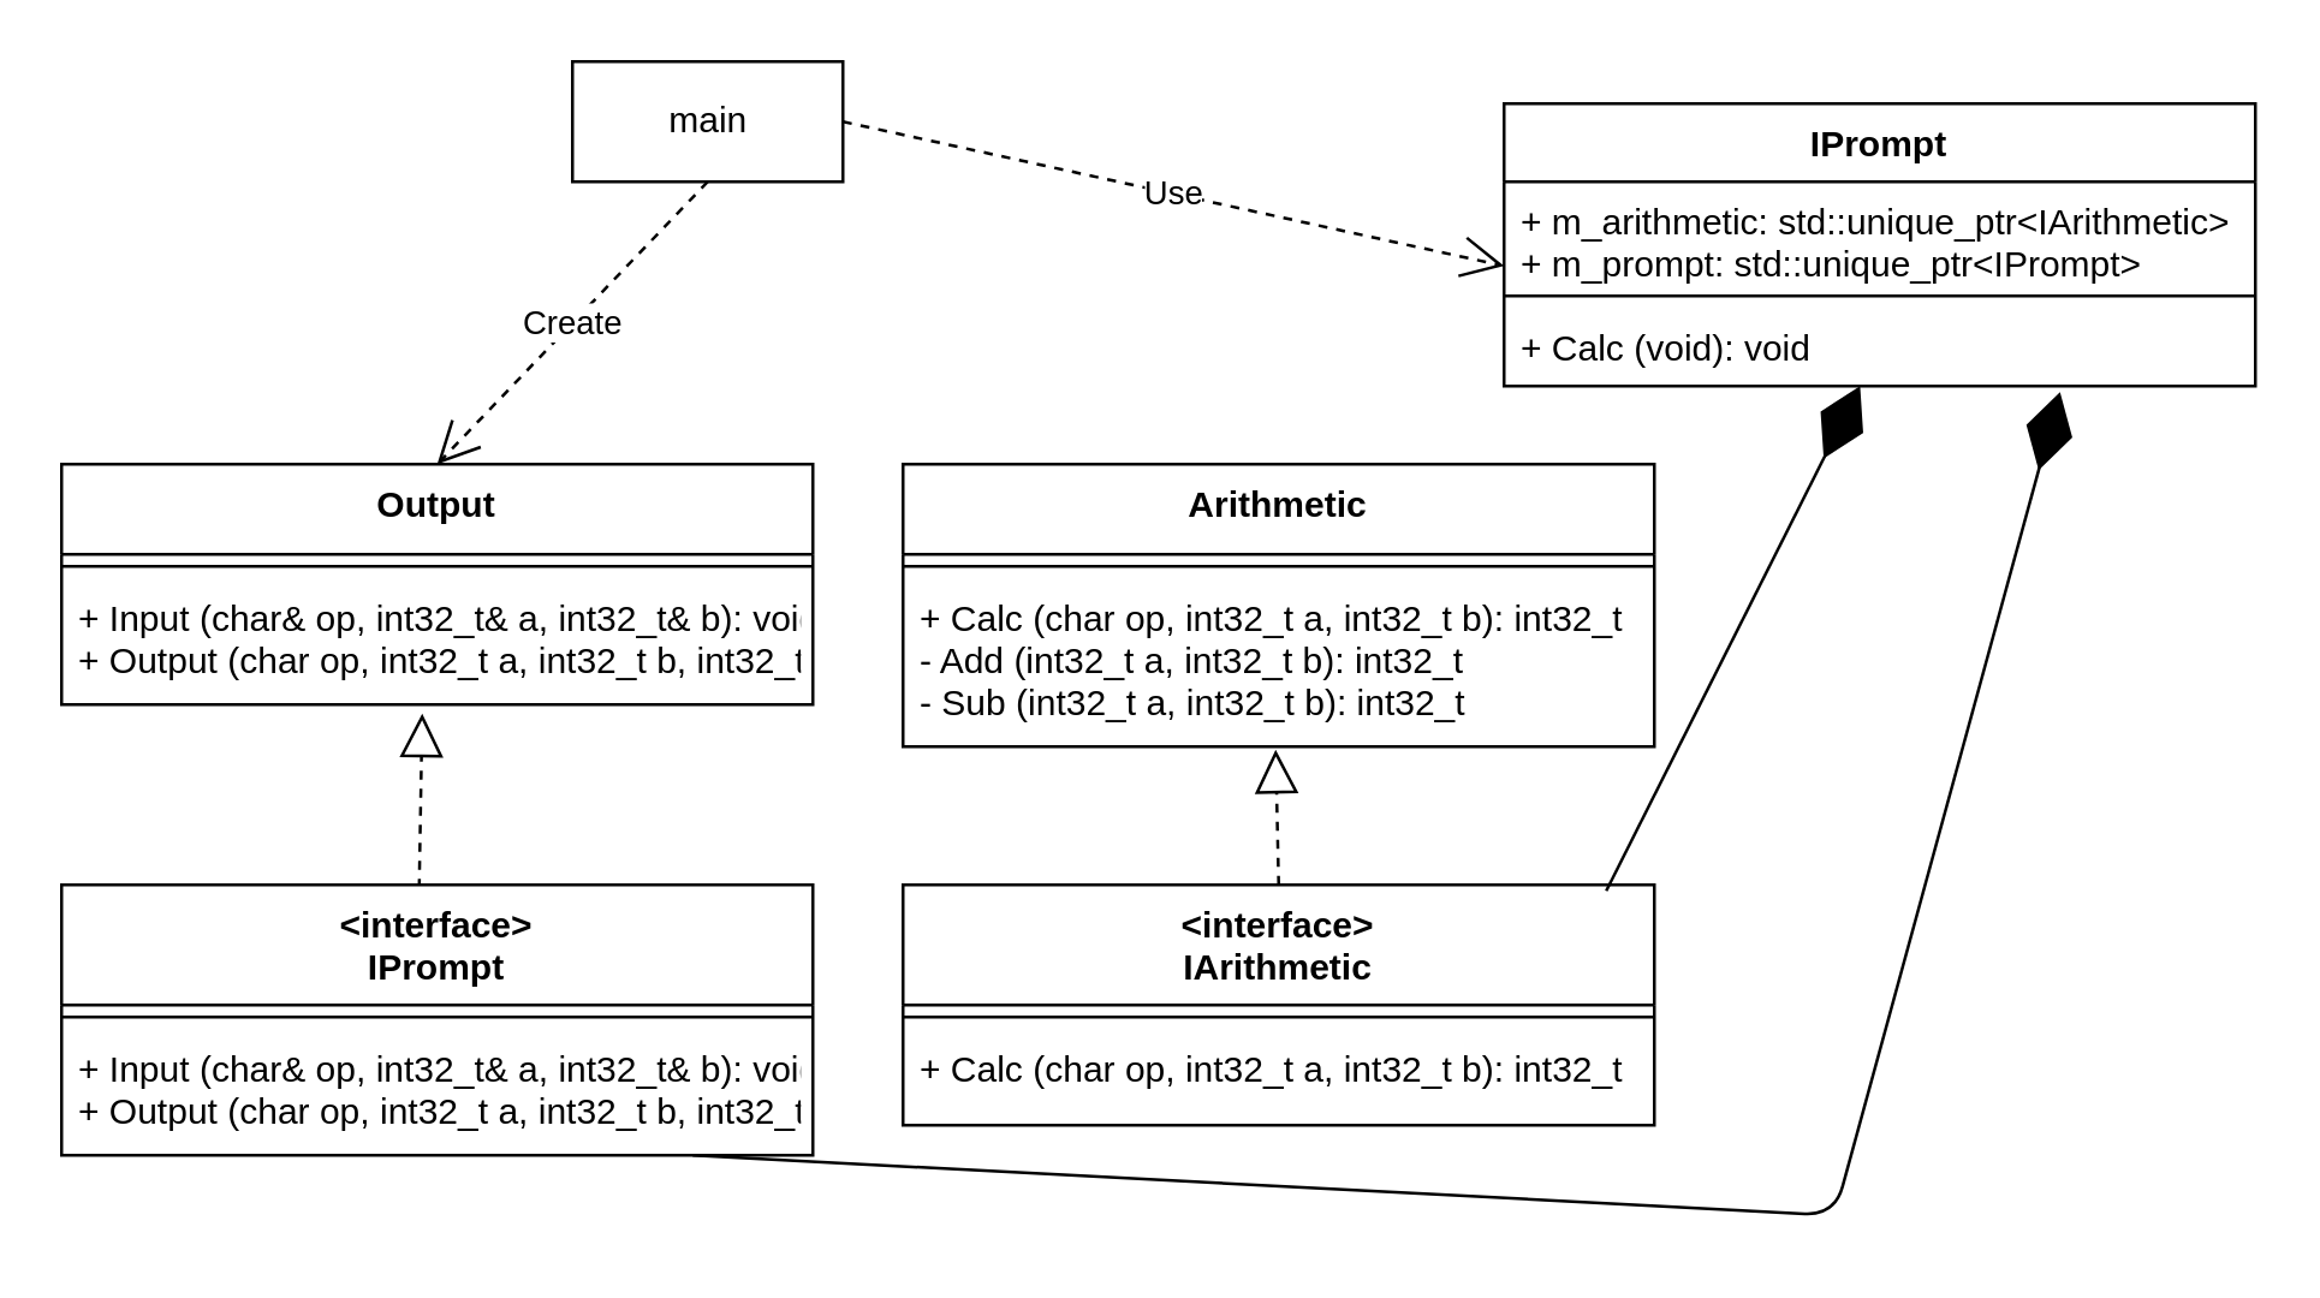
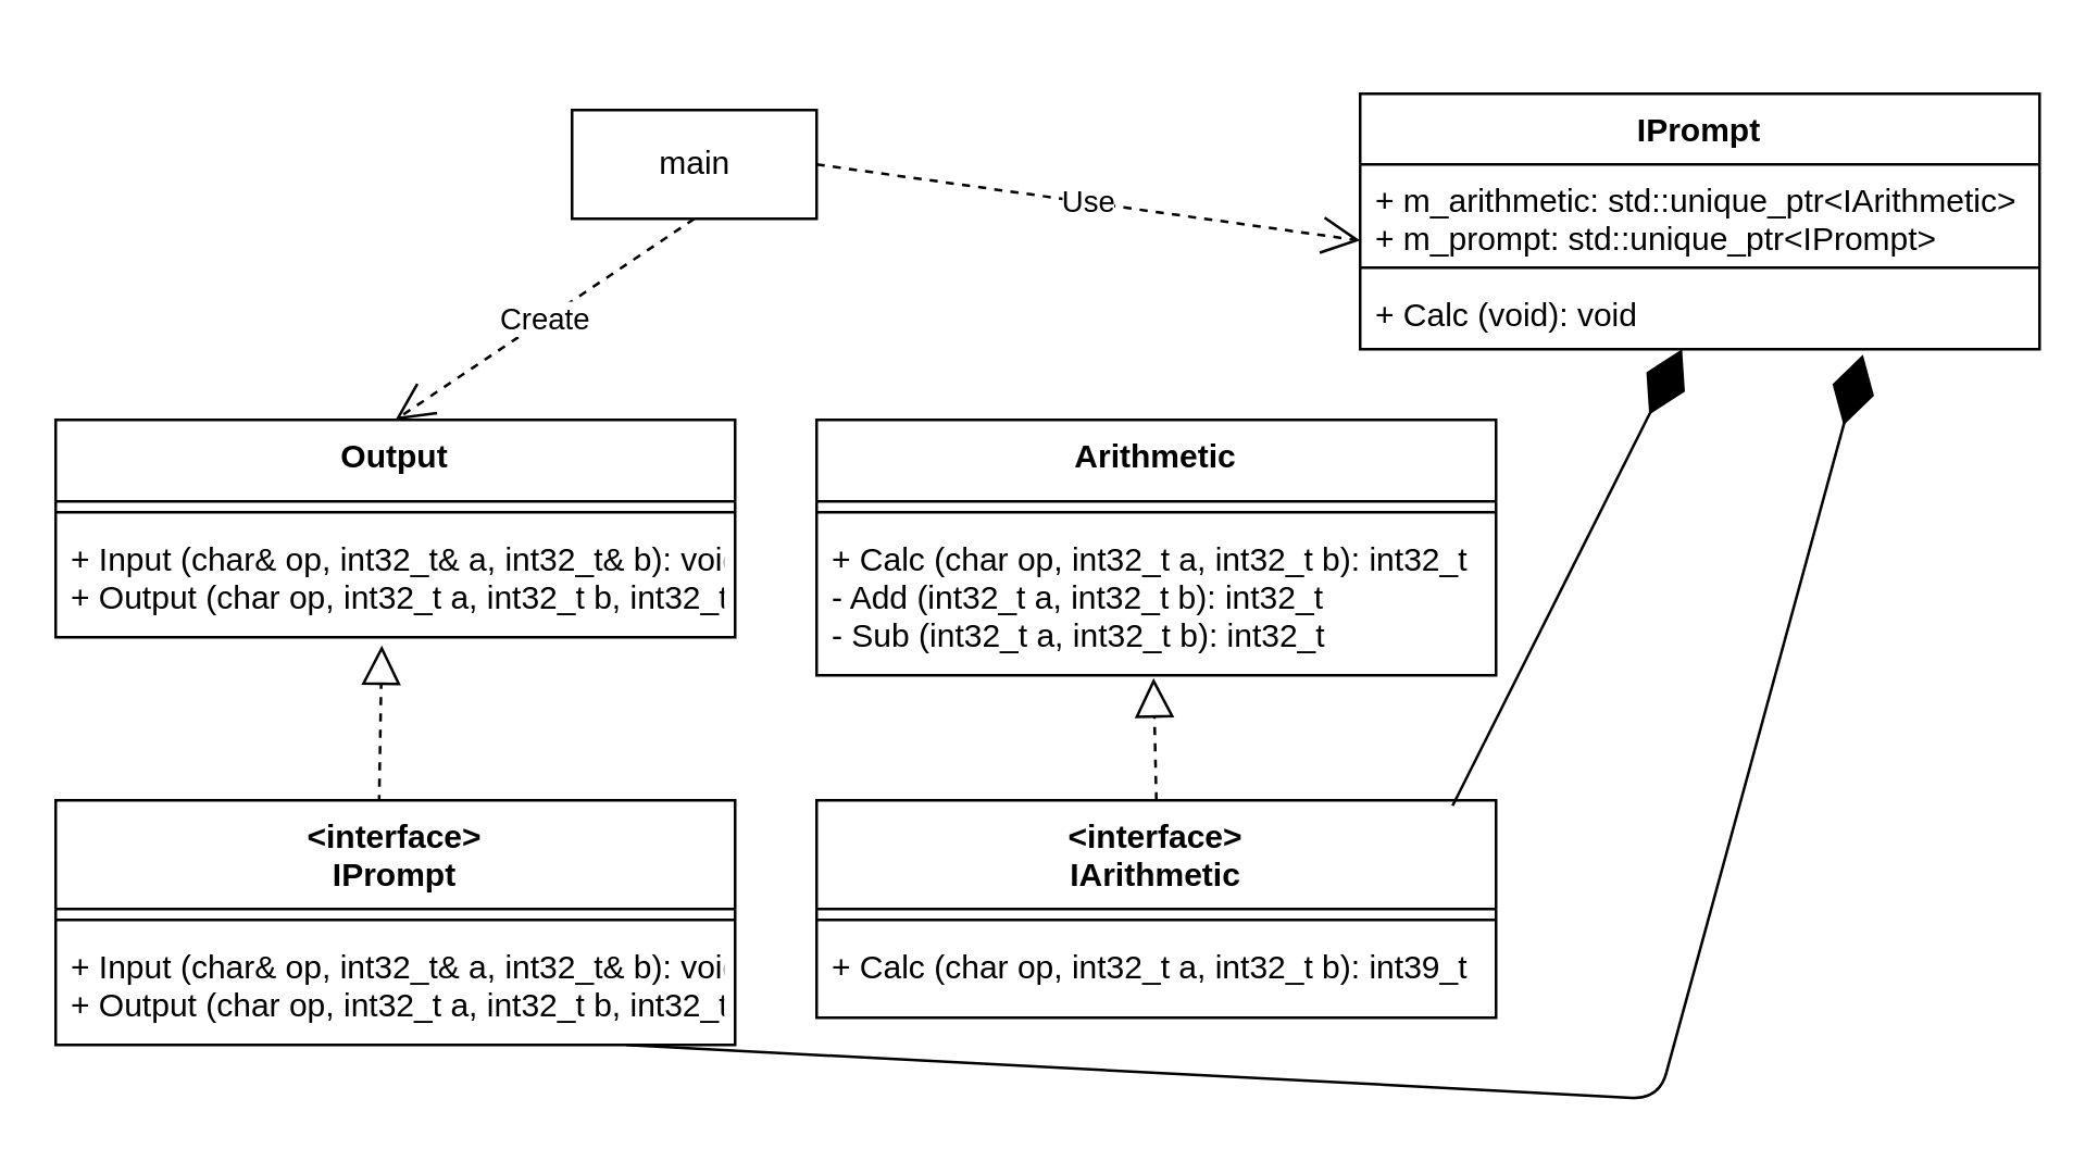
  <mxCell id="0" />
  <mxCell id="1" parent="0" />
  <mxCell id="2" value="Arithmetic" style="swimlane;fontStyle=1;align=center;verticalAlign=top;childLayout=stackLayout;horizontal=1;startSize=30;horizontalStack=0;resizeParent=1;resizeParentMax=0;resizeLast=0;collapsible=1;marginBottom=0;" parent="1" vertex="1"><mxGeometry x="300" y="154" width="250" height="94" as="geometry"><mxRectangle x="150" y="180" width="90" height="26" as="alternateBounds" /></mxGeometry></mxCell>
  <mxCell id="3" value="" style="line;strokeWidth=1;fillColor=none;align=left;verticalAlign=middle;spacingTop=-1;spacingLeft=3;spacingRight=3;rotatable=0;labelPosition=right;points=[];portConstraint=eastwest;" parent="2" vertex="1"><mxGeometry y="30" width="250" height="8" as="geometry" /></mxCell>
  <mxCell id="4" value="+ Calc (char op, int32_t a, int32_t b): int32_t&#10;- Add (int32_t a, int32_t b): int32_t&#10;- Sub (int32_t a, int32_t b): int32_t" style="text;strokeColor=none;fillColor=none;align=left;verticalAlign=top;spacingLeft=4;spacingRight=4;overflow=hidden;rotatable=0;points=[[0,0.5],[1,0.5]];portConstraint=eastwest;" parent="2" vertex="1"><mxGeometry y="38" width="250" height="56" as="geometry" /></mxCell>
  <mxCell id="5" value="&lt;interface&gt;&#10;IArithmetic" style="swimlane;fontStyle=1;align=center;verticalAlign=top;childLayout=stackLayout;horizontal=1;startSize=40;horizontalStack=0;resizeParent=1;resizeParentMax=0;resizeLast=0;collapsible=1;marginBottom=0;" parent="1" vertex="1"><mxGeometry x="300" y="294" width="250" height="80" as="geometry"><mxRectangle x="210" y="350" width="100" height="40" as="alternateBounds" /></mxGeometry></mxCell>
  <mxCell id="6" value="" style="line;strokeWidth=1;fillColor=none;align=left;verticalAlign=middle;spacingTop=-1;spacingLeft=3;spacingRight=3;rotatable=0;labelPosition=right;points=[];portConstraint=eastwest;" parent="5" vertex="1"><mxGeometry y="40" width="250" height="8" as="geometry" /></mxCell>
- <mxCell id="7" value="+ Calc (char op, int32_t a, int32_t b): int32_t" style="text;strokeColor=none;fillColor=none;align=left;verticalAlign=top;spacingLeft=4;spacingRight=4;overflow=hidden;rotatable=0;points=[[0,0.5],[1,0.5]];portConstraint=eastwest;" parent="5" vertex="1"><mxGeometry y="48" width="250" height="32" as="geometry" /></mxCell>
+ <mxCell id="7" value="+ Calc (char op, int32_t a, int32_t b): int39_t" style="text;strokeColor=none;fillColor=none;align=left;verticalAlign=top;spacingLeft=4;spacingRight=4;overflow=hidden;rotatable=0;points=[[0,0.5],[1,0.5]];portConstraint=eastwest;" parent="5" vertex="1"><mxGeometry y="48" width="250" height="32" as="geometry" /></mxCell>
  <mxCell id="8" value="IPrompt" style="swimlane;fontStyle=1;align=center;verticalAlign=top;childLayout=stackLayout;horizontal=1;startSize=26;horizontalStack=0;resizeParent=1;resizeParentMax=0;resizeLast=0;collapsible=1;marginBottom=0;" parent="1" vertex="1"><mxGeometry x="500" y="34" width="250" height="94" as="geometry" /></mxCell>
  <mxCell id="9" value="+ m_arithmetic: std::unique_ptr&lt;IArithmetic&gt;&#10;+ m_prompt: std::unique_ptr&lt;IPrompt&gt;" style="text;strokeColor=none;fillColor=none;align=left;verticalAlign=top;spacingLeft=4;spacingRight=4;overflow=hidden;rotatable=0;points=[[0,0.5],[1,0.5]];portConstraint=eastwest;" parent="8" vertex="1"><mxGeometry y="26" width="250" height="34" as="geometry" /></mxCell>
  <mxCell id="10" value="" style="line;strokeWidth=1;fillColor=none;align=left;verticalAlign=middle;spacingTop=-1;spacingLeft=3;spacingRight=3;rotatable=0;labelPosition=right;points=[];portConstraint=eastwest;" parent="8" vertex="1"><mxGeometry y="60" width="250" height="8" as="geometry" /></mxCell>
  <mxCell id="11" value="+ Calc (void): void" style="text;strokeColor=none;fillColor=none;align=left;verticalAlign=top;spacingLeft=4;spacingRight=4;overflow=hidden;rotatable=0;points=[[0,0.5],[1,0.5]];portConstraint=eastwest;" parent="8" vertex="1"><mxGeometry y="68" width="250" height="26" as="geometry" /></mxCell>
- <mxCell id="12" value="main" style="html=1;" parent="1" vertex="1"><mxGeometry x="190" y="20" width="90" height="40" as="geometry" /></mxCell>
+ <mxCell id="12" value="main" style="html=1;" parent="1" vertex="1"><mxGeometry x="210" y="40" width="90" height="40" as="geometry" /></mxCell>
  <mxCell id="13" value="Output" style="swimlane;fontStyle=1;align=center;verticalAlign=top;childLayout=stackLayout;horizontal=1;startSize=30;horizontalStack=0;resizeParent=1;resizeParentMax=0;resizeLast=0;collapsible=1;marginBottom=0;" parent="1" vertex="1"><mxGeometry x="20" y="154" width="250" height="80" as="geometry"><mxRectangle x="150" y="180" width="90" height="26" as="alternateBounds" /></mxGeometry></mxCell>
  <mxCell id="14" value="" style="line;strokeWidth=1;fillColor=none;align=left;verticalAlign=middle;spacingTop=-1;spacingLeft=3;spacingRight=3;rotatable=0;labelPosition=right;points=[];portConstraint=eastwest;" parent="13" vertex="1"><mxGeometry y="30" width="250" height="8" as="geometry" /></mxCell>
  <mxCell id="15" value="+ Input (char&amp; op, int32_t&amp; a, int32_t&amp; b): void&#10;+ Output (char op, int32_t a, int32_t b, int32_t ans): void" style="text;strokeColor=none;fillColor=none;align=left;verticalAlign=top;spacingLeft=4;spacingRight=4;overflow=hidden;rotatable=0;points=[[0,0.5],[1,0.5]];portConstraint=eastwest;" parent="13" vertex="1"><mxGeometry y="38" width="250" height="42" as="geometry" /></mxCell>
  <mxCell id="16" value="Use" style="endArrow=open;endSize=12;dashed=1;html=1;entryX=0;entryY=0.824;entryDx=0;entryDy=0;entryPerimeter=0;exitX=1;exitY=0.5;exitDx=0;exitDy=0;" parent="1" source="12" target="9" edge="1"><mxGeometry width="160" relative="1" as="geometry"><mxPoint x="260" y="-56" as="sourcePoint" /><mxPoint x="420" y="-56" as="targetPoint" /></mxGeometry></mxCell>
  <mxCell id="17" value="" style="endArrow=diamondThin;endFill=1;endSize=24;html=1;exitX=0.936;exitY=0.025;exitDx=0;exitDy=0;exitPerimeter=0;" parent="1" source="5" target="11" edge="1"><mxGeometry width="160" relative="1" as="geometry"><mxPoint x="520" y="314" as="sourcePoint" /><mxPoint x="510" y="204" as="targetPoint" /></mxGeometry></mxCell>
  <mxCell id="18" value="Create" style="endArrow=open;endSize=12;dashed=1;html=1;entryX=0.5;entryY=0;entryDx=0;entryDy=0;exitX=0.5;exitY=1;exitDx=0;exitDy=0;" parent="1" source="12" target="13" edge="1"><mxGeometry width="160" relative="1" as="geometry"><mxPoint x="240" y="74" as="sourcePoint" /><mxPoint x="510" y="98.016" as="targetPoint" /></mxGeometry></mxCell>
  <mxCell id="19" value="" style="endArrow=block;dashed=1;endFill=0;endSize=12;html=1;entryX=0.48;entryY=1.071;entryDx=0;entryDy=0;entryPerimeter=0;exitX=0.476;exitY=0.011;exitDx=0;exitDy=0;exitPerimeter=0;" parent="1" source="20" target="15" edge="1"><mxGeometry width="160" relative="1" as="geometry"><mxPoint x="420" y="434" as="sourcePoint" /><mxPoint x="165" y="252.992" as="targetPoint" /></mxGeometry></mxCell>
  <mxCell id="20" value="&lt;interface&gt;&#10;IPrompt" style="swimlane;fontStyle=1;align=center;verticalAlign=top;childLayout=stackLayout;horizontal=1;startSize=40;horizontalStack=0;resizeParent=1;resizeParentMax=0;resizeLast=0;collapsible=1;marginBottom=0;" parent="1" vertex="1"><mxGeometry x="20" y="294" width="250" height="90" as="geometry"><mxRectangle x="150" y="180" width="90" height="26" as="alternateBounds" /></mxGeometry></mxCell>
  <mxCell id="21" value="" style="line;strokeWidth=1;fillColor=none;align=left;verticalAlign=middle;spacingTop=-1;spacingLeft=3;spacingRight=3;rotatable=0;labelPosition=right;points=[];portConstraint=eastwest;" parent="20" vertex="1"><mxGeometry y="40" width="250" height="8" as="geometry" /></mxCell>
  <mxCell id="22" value="+ Input (char&amp; op, int32_t&amp; a, int32_t&amp; b): void&#10;+ Output (char op, int32_t a, int32_t b, int32_t ans): void" style="text;strokeColor=none;fillColor=none;align=left;verticalAlign=top;spacingLeft=4;spacingRight=4;overflow=hidden;rotatable=0;points=[[0,0.5],[1,0.5]];portConstraint=eastwest;" parent="20" vertex="1"><mxGeometry y="48" width="250" height="42" as="geometry" /></mxCell>
  <mxCell id="23" value="" style="endArrow=block;dashed=1;endFill=0;endSize=12;html=1;entryX=0.496;entryY=1.018;entryDx=0;entryDy=0;entryPerimeter=0;exitX=0.5;exitY=0;exitDx=0;exitDy=0;" parent="1" source="5" target="4" edge="1"><mxGeometry width="160" relative="1" as="geometry"><mxPoint x="155" y="304" as="sourcePoint" /><mxPoint x="150" y="246.982" as="targetPoint" /></mxGeometry></mxCell>
  <mxCell id="24" value="" style="endArrow=diamondThin;endFill=1;endSize=24;html=1;exitX=0.84;exitY=1;exitDx=0;exitDy=0;exitPerimeter=0;entryX=0.74;entryY=1.077;entryDx=0;entryDy=0;entryPerimeter=0;" parent="1" source="22" target="11" edge="1"><mxGeometry width="160" relative="1" as="geometry"><mxPoint x="544" y="306" as="sourcePoint" /><mxPoint x="720" y="234" as="targetPoint" /><Array as="points"><mxPoint x="610" y="404" /></Array></mxGeometry></mxCell>
